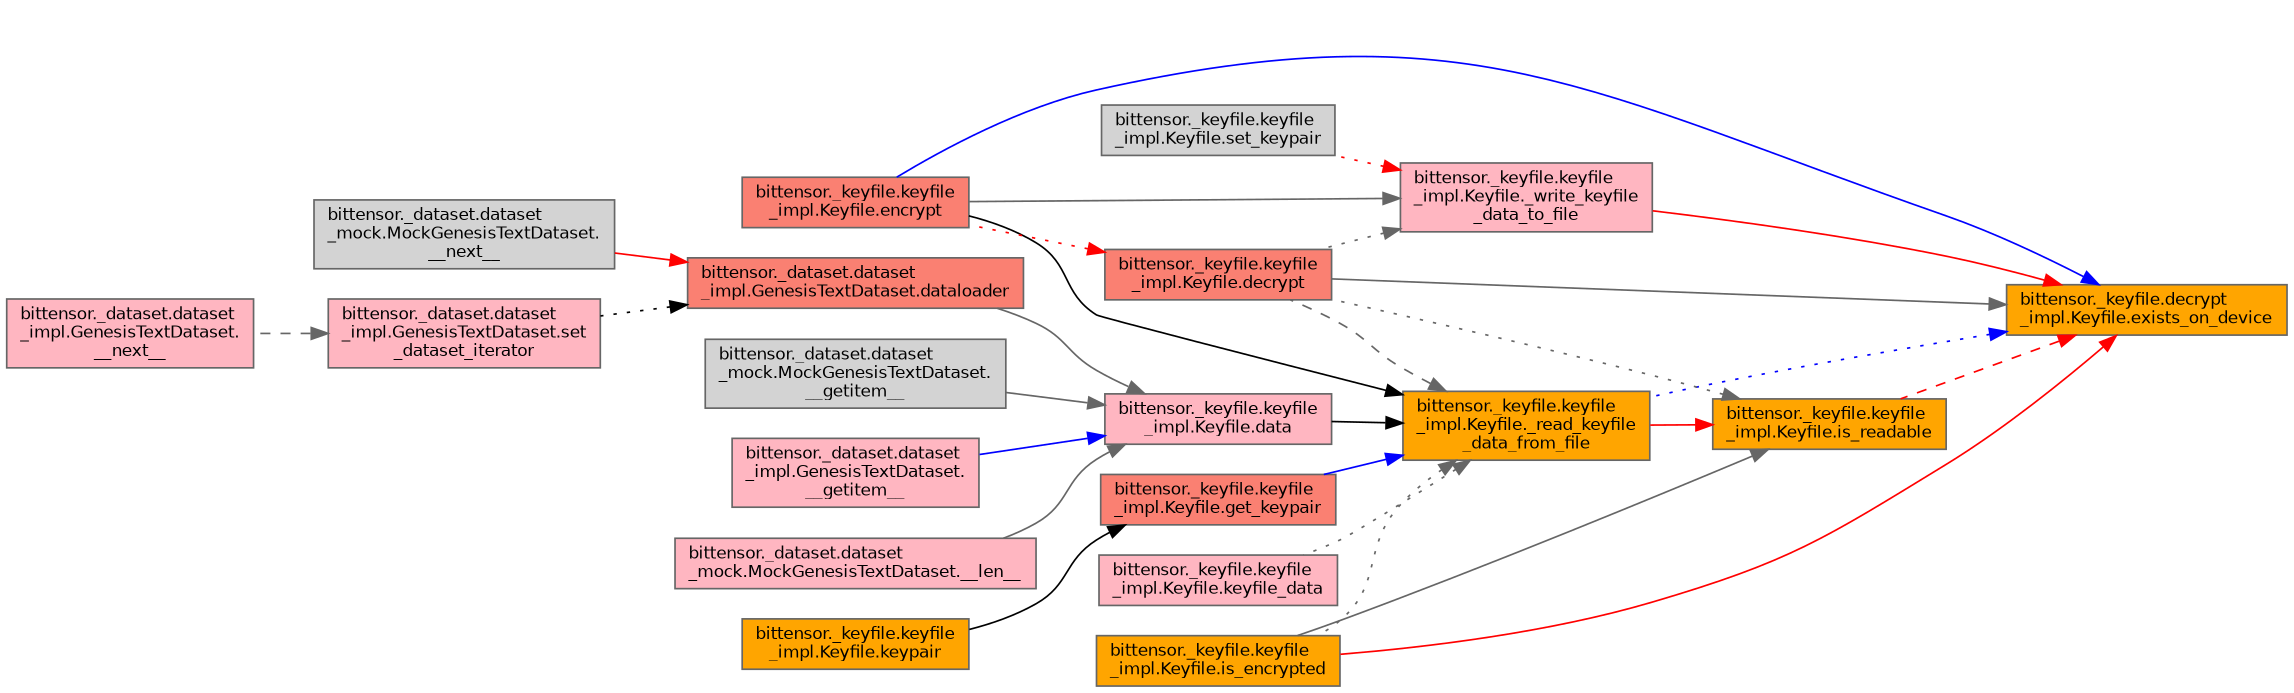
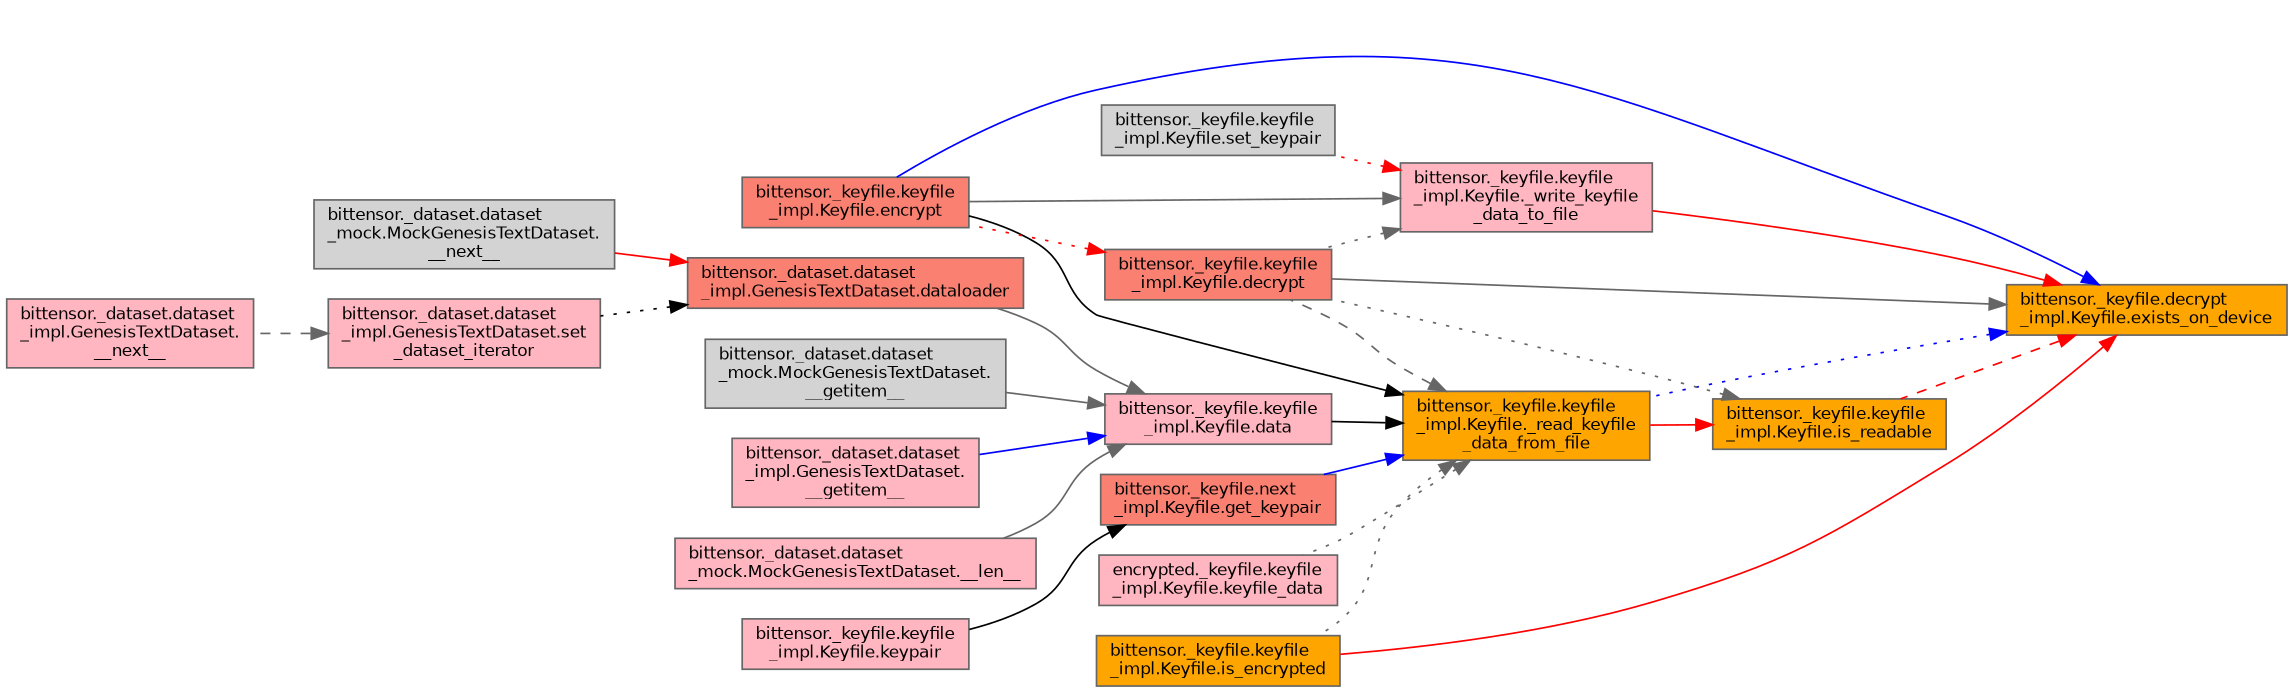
  digraph {
    rankdir=RL
    node [color=grey40 fillcolor=lightpink fontname=Helvetica fontsize=10 shape=box style=filled]
    edge [color=gray40 dir=back fontname=Helvetica fontsize=10 labelfontname=Helvetica labelfontsize=10 style=solid]
    n1 [color=gray40 fillcolor=orange fontcolor=black height=0.2 label="bittensor._keyfile.decrypt\l_impl.Keyfile.exists_on_device" width=0.4]
    n2 [fillcolor=orange height=0.2 label="bittensor._keyfile.keyfile\l_impl.Keyfile._read_keyfile\l_data_from_file" width=0.4]
    n3 [fillcolor=salmon height=0.2 label="bittensor._keyfile.keyfile\l_impl.Keyfile.decrypt" width=0.4]
    n4 [fillcolor=salmon height=0.2 label="bittensor._keyfile.keyfile\l_impl.Keyfile.encrypt" width=0.4]
    n5 [fillcolor=orange height=0.2 label="bittensor._keyfile.keyfile\l_impl.Keyfile.is_encrypted" width=0.4]
    n6 [height=0.2 label="bittensor._keyfile.keyfile\l_impl.Keyfile._write_keyfile\l_data_to_file" width=0.4]
    n7 [fillcolor=orange height=0.2 label="bittensor._keyfile.keyfile\l_impl.Keyfile.is_readable" width=0.4]
    n8 [height=0.2 label="bittensor._keyfile.keyfile\l_impl.Keyfile.data" width=0.4]
-   n9 [fillcolor=salmon height=0.2 label="bittensor._keyfile.keyfile\l_impl.Keyfile.get_keypair" width=0.4]
-   n10 [height=0.2 label="bittensor._keyfile.keyfile\l_impl.Keyfile.keyfile_data" width=0.4]
+   n9 [fillcolor=salmon height=0.2 label="bittensor._keyfile.next\l_impl.Keyfile.get_keypair" width=0.4]
+   n10 [height=0.2 label="encrypted._keyfile.keyfile\l_impl.Keyfile.keyfile_data" width=0.4]
    n11 [fillcolor=lightgrey height=0.2 label="bittensor._keyfile.keyfile\l_impl.Keyfile.set_keypair" width=0.4]
    n12 [fillcolor=lightgrey height=0.2 label="bittensor._dataset.dataset\l_mock.MockGenesisTextDataset.\l__getitem__" width=0.4]
    n13 [height=0.2 label="bittensor._dataset.dataset\l_impl.GenesisTextDataset.\l__getitem__" width=0.4]
    n14 [height=0.2 label="bittensor._dataset.dataset\l_mock.MockGenesisTextDataset.__len__" width=0.4]
    n15 [fillcolor=salmon height=0.2 label="bittensor._dataset.dataset\l_impl.GenesisTextDataset.dataloader" width=0.4]
-   n16 [fillcolor=orange height=0.2 label="bittensor._keyfile.keyfile\l_impl.Keyfile.keypair" width=0.4]
+   n16 [height=0.2 label="bittensor._keyfile.keyfile\l_impl.Keyfile.keypair" width=0.4]
    n17 [fillcolor=lightgrey height=0.2 label="bittensor._dataset.dataset\l_mock.MockGenesisTextDataset.\l__next__" width=0.4]
    n18 [height=0.2 label="bittensor._dataset.dataset\l_impl.GenesisTextDataset.set\l_dataset_iterator" width=0.4]
    n19 [height=0.2 label="bittensor._dataset.dataset\l_impl.GenesisTextDataset.\l__next__" width=0.4]
    n1 -> n2 [color=blue style=dotted]
    n1 -> n3
    n1 -> n4 [color=blue]
    n1 -> n5 [color=red]
    n1 -> n6 [color=red]
    n1 -> n7 [color=red style=dashed]
    n2 -> n3 [style=dashed]
    n2 -> n4 [color=black]
    n2 -> n5 [style=dotted]
    n2 -> n8 [color=black]
    n2 -> n9 [color=blue]
    n2 -> n10 [style=dotted]
    n3 -> n4 [color=red style=dotted]
    n6 -> n3 [style=dotted]
    n6 -> n4
    n6 -> n11 [color=red style=dotted]
    n7 -> n2 [color=red]
    n7 -> n3 [style=dotted]
-   n7 -> n5
    n8 -> n12
    n8 -> n13 [color=blue]
    n8 -> n14
    n8 -> n15
    n9 -> n16 [color=black]
    n15 -> n17 [color=red]
    n15 -> n18 [color=black style=dotted]
    n18 -> n19 [style=dashed]
  }
